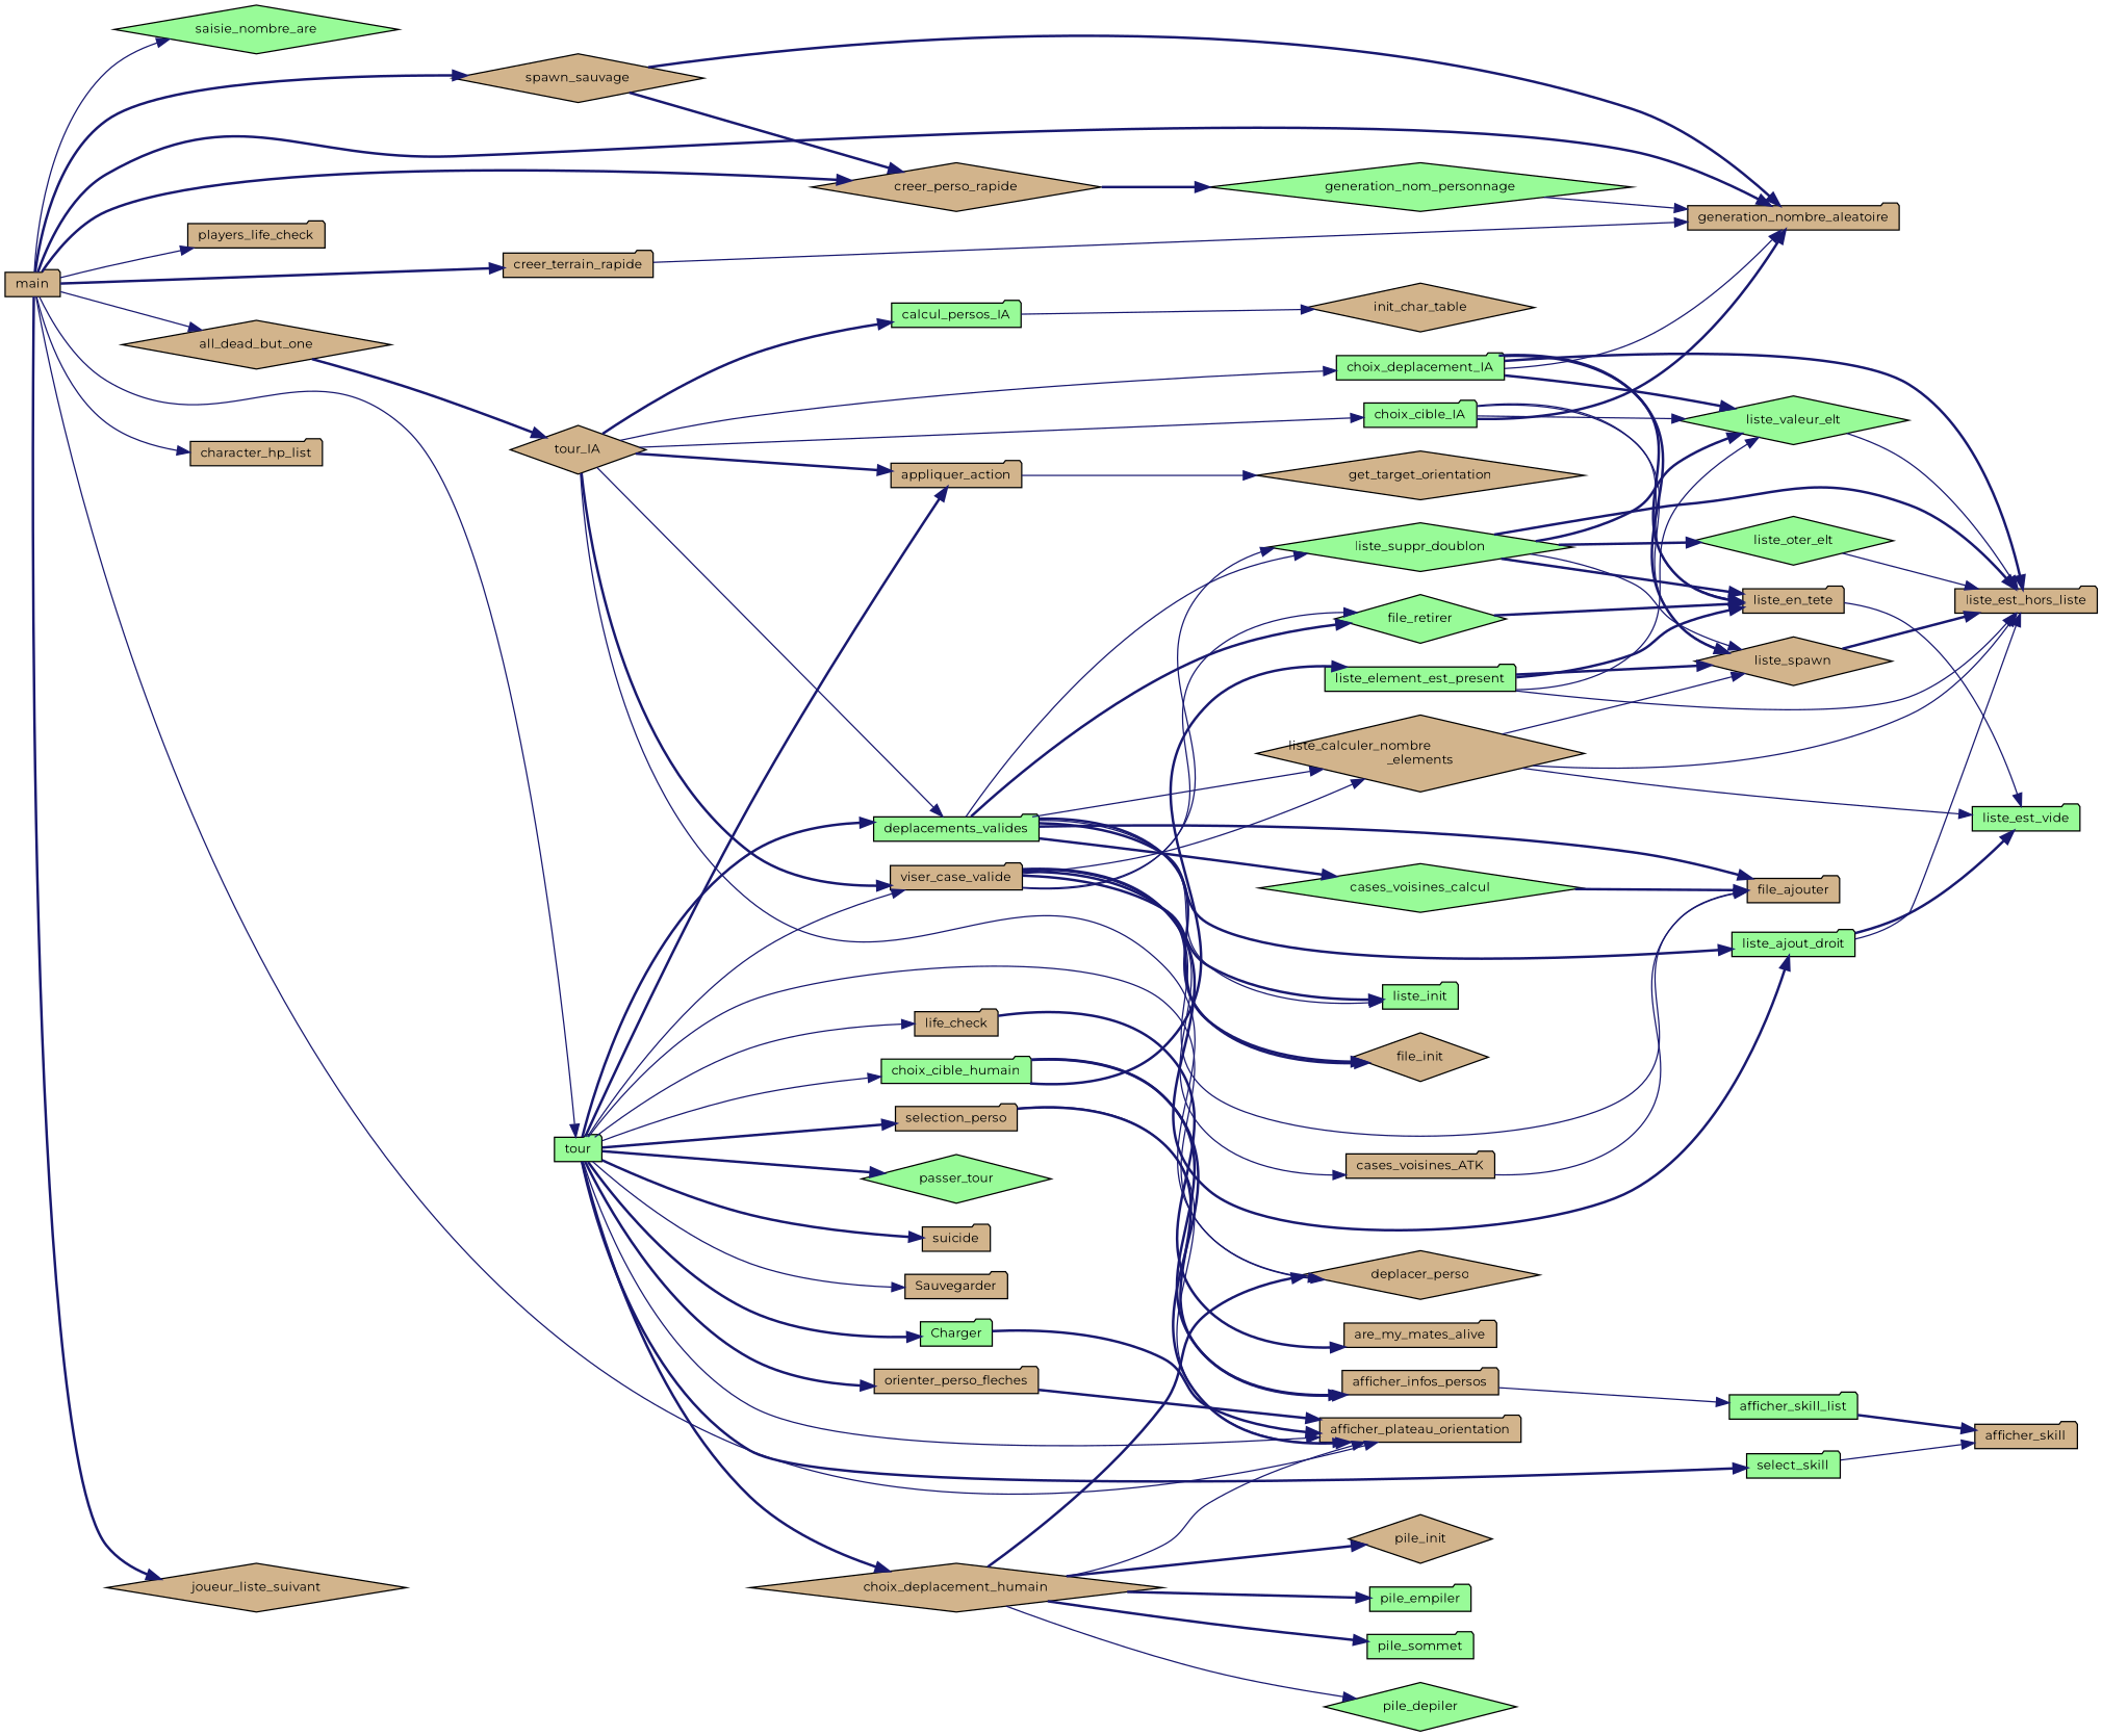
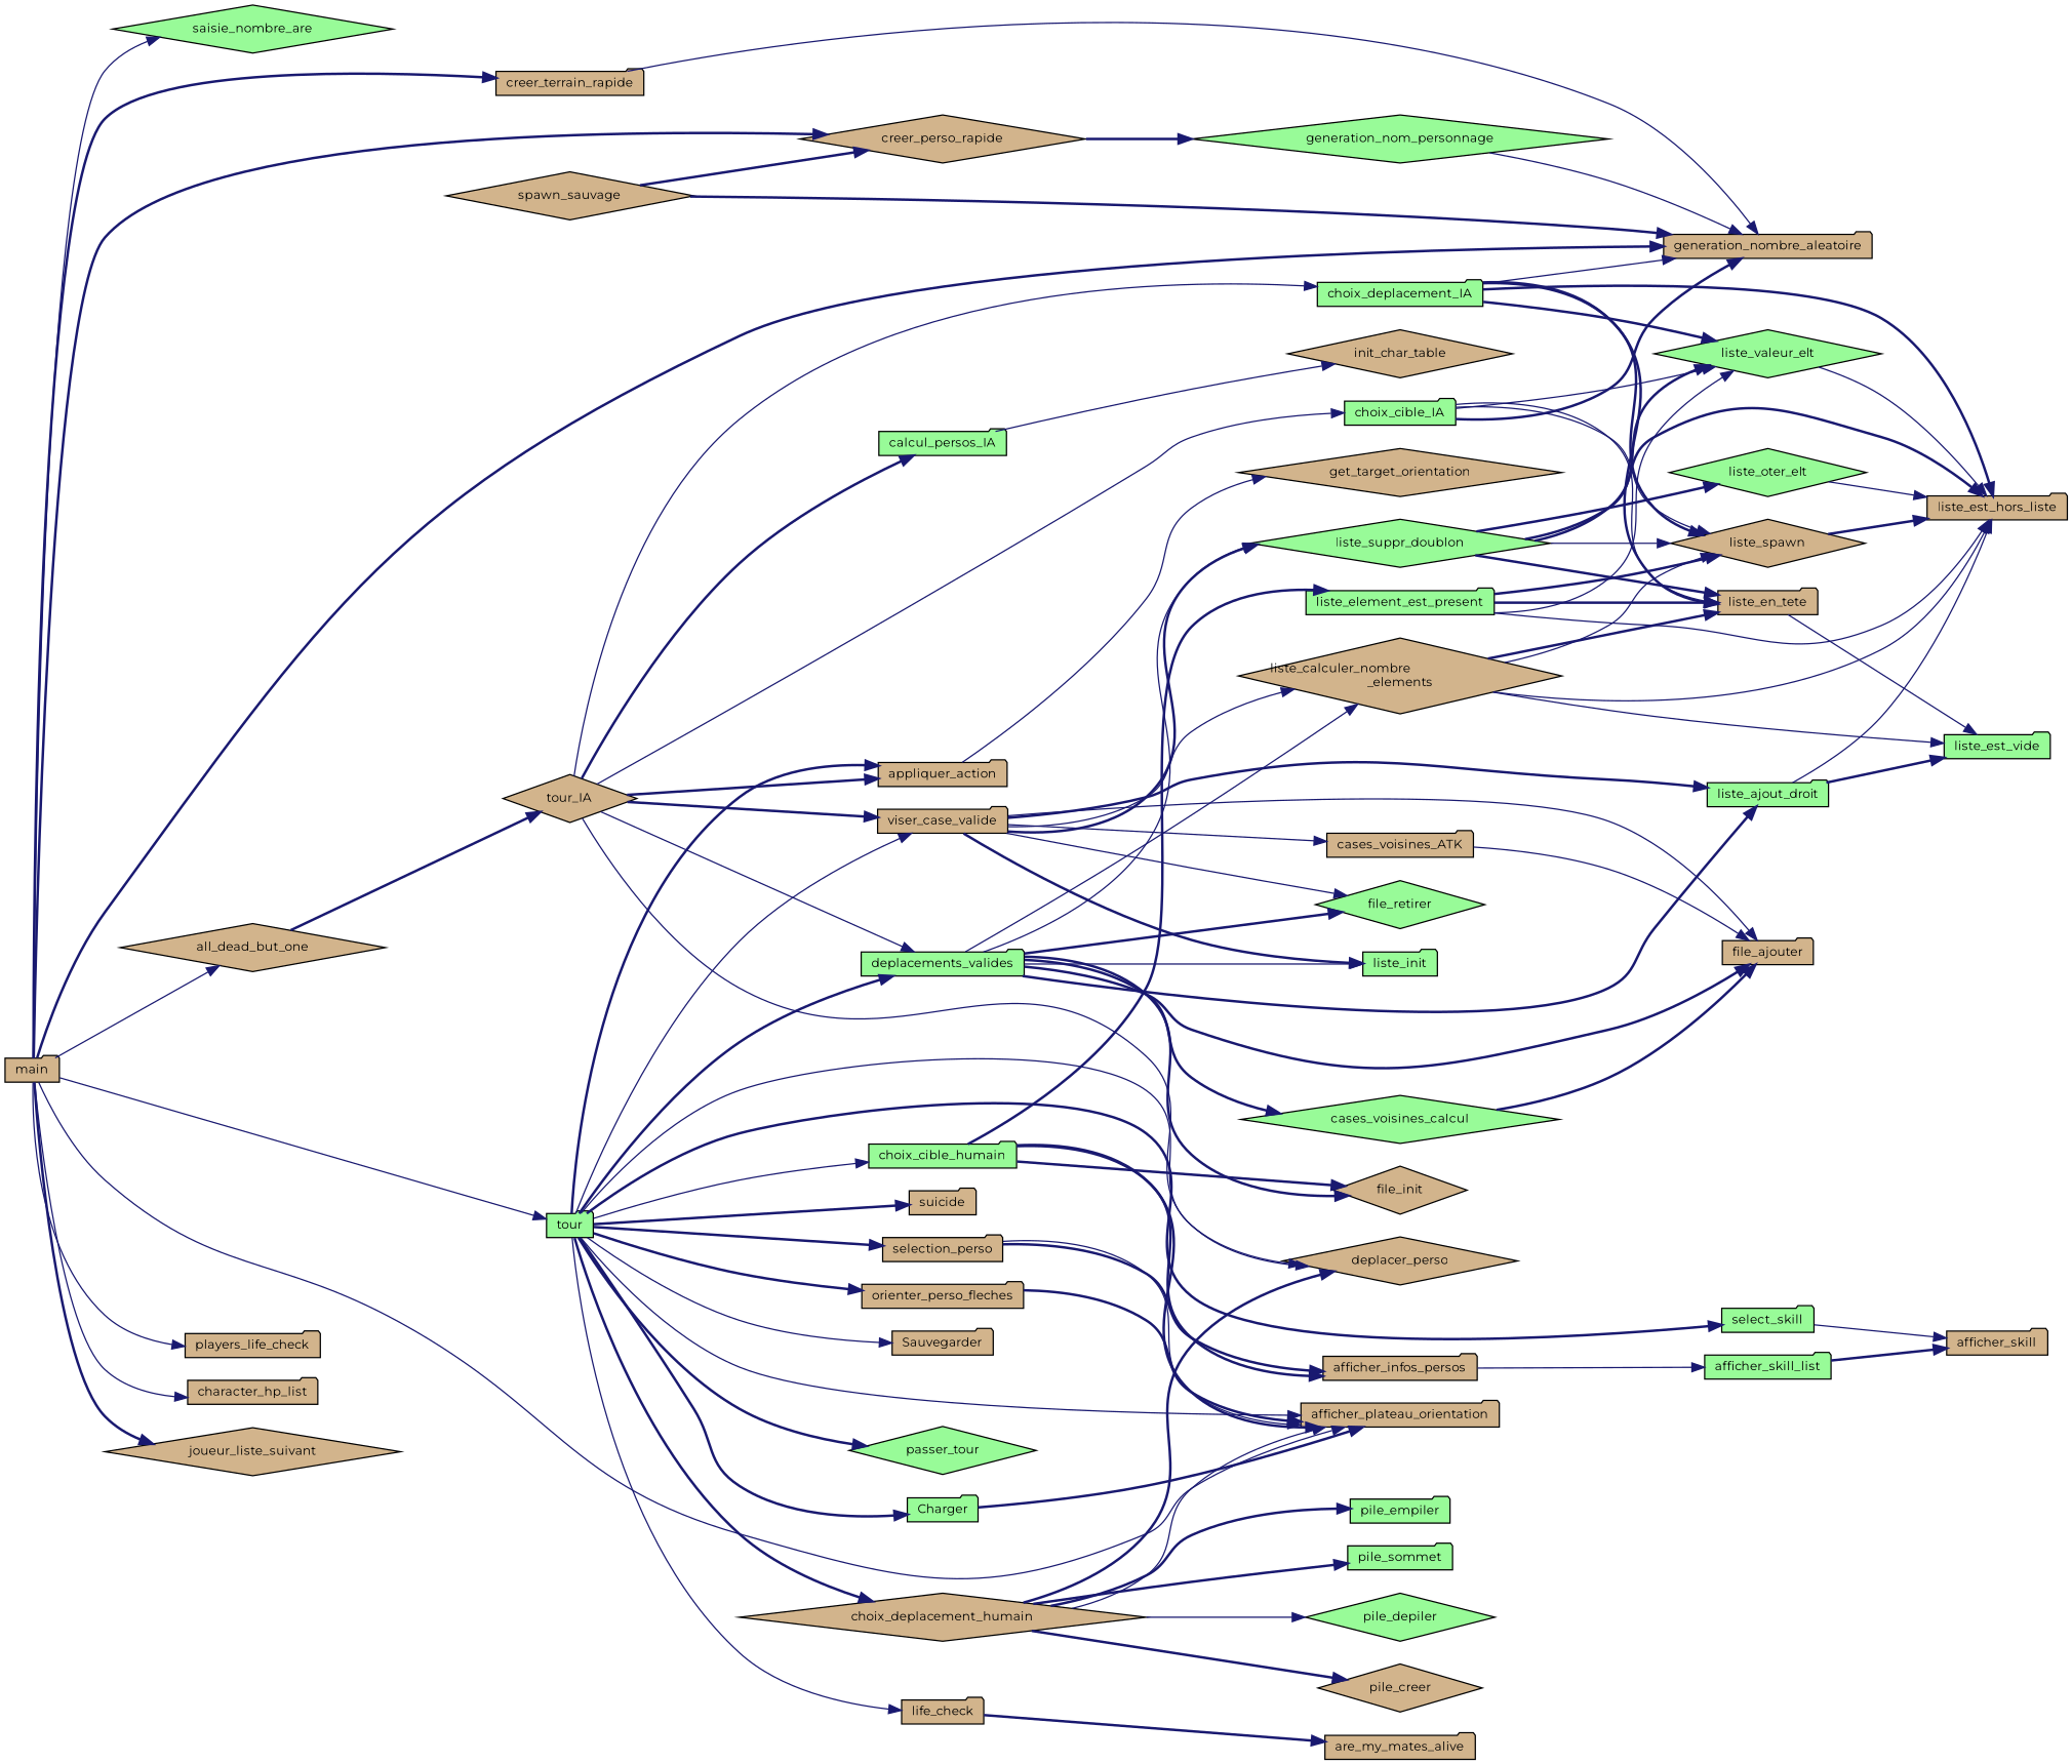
  digraph {
    fontname=Montserrat
    rankdir=LR
    node [color=black fillcolor=tan fontname=Montserrat fontsize=10 shape=folder style=filled]
    edge [color=midnightblue fontname=Montserrat fontsize=10 labelfontname=Helvetica labelfontsize=10 style=bold]
    n1 [fontcolor=black height=0.2 label=main width=0.4]
    n2 [fillcolor=palegreen height=0.2 label=saisie_nombre_are shape=diamond width=0.4]
    n3 [height=0.2 label=creer_terrain_rapide width=0.4]
    n4 [height=0.2 label=generation_nombre_aleatoire width=0.4]
    n5 [height=0.2 label=creer_perso_rapide shape=diamond width=0.4]
    n6 [height=0.2 label=players_life_check width=0.4]
    n7 [height=0.2 label=all_dead_but_one shape=diamond width=0.4]
    n8 [height=0.2 label=spawn_sauvage shape=diamond width=0.4]
    n9 [height=0.2 label=afficher_plateau_orientation width=0.4]
    n10 [height=0.2 label=character_hp_list width=0.4]
    n11 [fillcolor=palegreen height=0.2 label=tour width=0.4]
    n12 [height=0.2 label=joueur_liste_suivant shape=diamond width=0.4]
    n13 [fillcolor=palegreen height=0.2 label=generation_nom_personnage shape=diamond width=0.4]
    n14 [height=0.2 label=tour_IA shape=diamond width=0.4]
    n15 [fillcolor=palegreen height=0.2 label=calcul_persos_IA width=0.4]
    n16 [fillcolor=palegreen height=0.2 label=deplacements_valides width=0.4]
    n17 [height=0.2 label=deplacer_perso shape=diamond width=0.4]
    n18 [fillcolor=palegreen height=0.2 label=choix_deplacement_IA width=0.4]
    n19 [height=0.2 label=viser_case_valide width=0.4]
    n20 [height=0.2 label=appliquer_action width=0.4]
    n21 [fillcolor=palegreen height=0.2 label=choix_cible_IA width=0.4]
    n22 [height=0.2 label=selection_perso width=0.4]
    n23 [fillcolor=palegreen height=0.2 label=passer_tour shape=diamond width=0.4]
    n24 [height=0.2 label=suicide width=0.4]
    n25 [height=0.2 label=life_check width=0.4]
    n26 [height=0.2 label=Sauvegarder width=0.4]
    n27 [fillcolor=palegreen height=0.2 label=Charger width=0.4]
    n28 [height=0.2 label=choix_deplacement_humain shape=diamond width=0.4]
    n29 [fillcolor=palegreen height=0.2 label=select_skill width=0.4]
    n30 [fillcolor=palegreen height=0.2 label=choix_cible_humain width=0.4]
    n31 [height=0.2 label=orienter_perso_fleches width=0.4]
    n32 [height=0.2 label=init_char_table shape=diamond width=0.4]
    n33 [fillcolor=palegreen height=0.2 label=liste_init width=0.4]
    n34 [height=0.2 label=file_init shape=diamond width=0.4]
    n35 [height=0.2 label=file_ajouter width=0.4]
    n36 [fillcolor=palegreen height=0.2 label=liste_ajout_droit width=0.4]
    n37 [fillcolor=palegreen height=0.2 label=file_retirer shape=diamond width=0.4]
    n38 [fillcolor=palegreen height=0.2 label=cases_voisines_calcul shape=diamond width=0.4]
    n39 [fillcolor=palegreen height=0.2 label=liste_suppr_doublon shape=diamond width=0.4]
    n40 [height=0.2 label="liste_calculer_nombre\l_elements" shape=diamond width=0.4]
    n41 [height=0.2 label=liste_est_hors_liste width=0.4]
    n42 [height=0.2 label=liste_en_tete width=0.4]
    n43 [height=0.2 label=liste_spawn shape=diamond width=0.4]
    n44 [fillcolor=palegreen height=0.2 label=liste_valeur_elt shape=diamond width=0.4]
    n45 [height=0.2 label=cases_voisines_ATK width=0.4]
    n46 [height=0.2 label=get_target_orientation shape=diamond width=0.4]
    n47 [fillcolor=palegreen height=0.2 label=liste_est_vide width=0.4]
    n48 [fillcolor=palegreen height=0.2 label=liste_oter_elt shape=diamond width=0.4]
    n49 [height=0.2 label=afficher_infos_persos width=0.4]
    n50 [height=0.2 label=are_my_mates_alive width=0.4]
-   n51 [height=0.2 label=pile_init shape=diamond width=0.4]
+   n51 [height=0.2 label=pile_creer shape=diamond width=0.4]
    n52 [fillcolor=palegreen height=0.2 label=pile_empiler width=0.4]
    n53 [fillcolor=palegreen height=0.2 label=pile_sommet width=0.4]
    n54 [fillcolor=palegreen height=0.2 label=pile_depiler shape=diamond width=0.4]
    n55 [height=0.2 label=afficher_skill width=0.4]
    n56 [fillcolor=palegreen height=0.2 label=liste_element_est_present width=0.4]
    n57 [fillcolor=palegreen height=0.2 label=afficher_skill_list width=0.4]
    n1 -> n2 [style=solid]
    n1 -> n3
    n1 -> n4
    n1 -> n5
    n1 -> n6 [style=solid]
    n1 -> n7 [style=solid]
-   n1 -> n8
    n1 -> n9 [style=solid]
    n1 -> n10 [style=solid]
    n1 -> n11 [style=solid]
    n1 -> n12
    n3 -> n4 [style=solid]
    n5 -> n13
    n7 -> n14
    n8 -> n4
    n8 -> n5
    n11 -> n9 [style=solid]
    n11 -> n16
    n11 -> n17 [style=solid]
    n11 -> n19 [style=solid]
    n11 -> n20
    n11 -> n22
    n11 -> n23
    n11 -> n24
    n11 -> n25 [style=solid]
    n11 -> n26 [style=solid]
    n11 -> n27
    n11 -> n28
    n11 -> n29
    n11 -> n30 [style=solid]
    n11 -> n31
    n13 -> n4 [style=solid]
    n14 -> n15
    n14 -> n16 [style=solid]
    n14 -> n17 [style=solid]
    n14 -> n18 [style=solid]
    n14 -> n19
    n14 -> n20
    n14 -> n21 [style=solid]
    n15 -> n32 [style=solid]
    n16 -> n33 [style=solid]
    n16 -> n34
    n16 -> n35
    n16 -> n36
    n16 -> n37
    n16 -> n38
    n16 -> n39 [style=solid]
    n16 -> n40 [style=solid]
    n18 -> n4 [style=solid]
    n18 -> n41
    n18 -> n42
    n18 -> n43
    n18 -> n44
    n19 -> n33
-   n19 -> n34
+   n30 -> n34
    n19 -> n35 [style=solid]
    n19 -> n36
    n19 -> n37 [style=solid]
-   n19 -> n39 [style=solid]
+   n19 -> n39
    n19 -> n40 [style=solid]
    n19 -> n45 [style=solid]
    n20 -> n46 [style=solid]
    n21 -> n4
    n21 -> n42 [style=solid]
    n21 -> n43 [style=solid]
    n21 -> n44 [style=solid]
    n22 -> n9 [style=solid]
    n22 -> n49
    n25 -> n50
    n27 -> n9
    n28 -> n9 [style=solid]
    n28 -> n17
    n28 -> n51
    n28 -> n52
    n28 -> n53
    n28 -> n54 [style=solid]
    n29 -> n55 [style=solid]
    n30 -> n9
    n30 -> n49
    n30 -> n56
    n31 -> n9
    n36 -> n41 [style=solid]
    n36 -> n47
    n38 -> n35
    n39 -> n41
    n39 -> n42
    n39 -> n43 [style=solid]
    n39 -> n44
    n39 -> n48
    n40 -> n41 [style=solid]
-   n37 -> n42
+   n40 -> n42
    n40 -> n43 [style=solid]
    n40 -> n47 [style=solid]
    n42 -> n47 [style=solid]
    n43 -> n41
    n44 -> n41 [style=solid]
    n45 -> n35 [style=solid]
    n48 -> n41 [style=solid]
    n49 -> n57 [style=solid]
    n56 -> n41 [style=solid]
    n56 -> n42
    n56 -> n43
    n56 -> n44 [style=solid]
    n57 -> n55
  }
